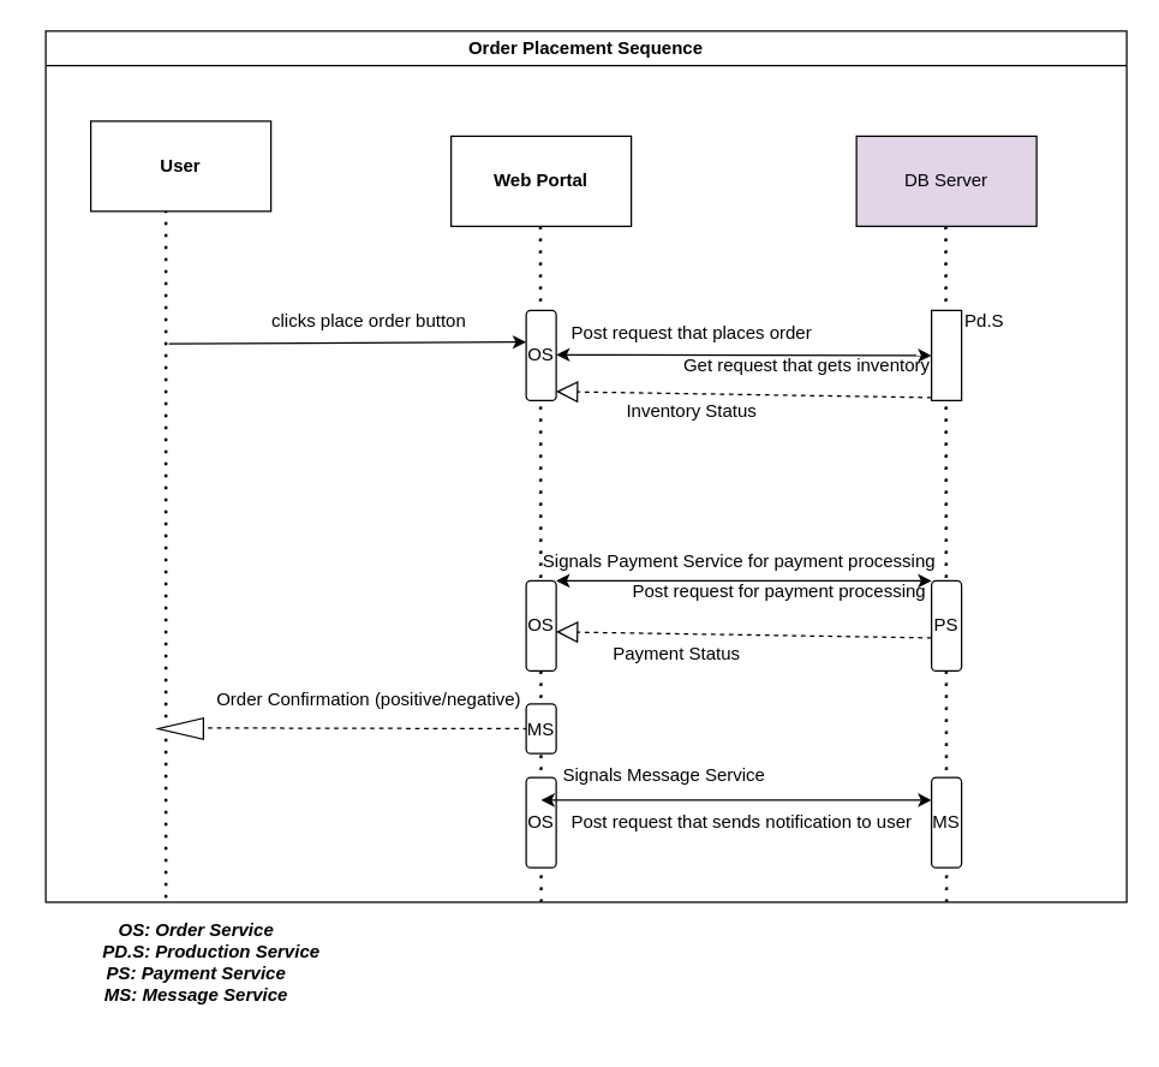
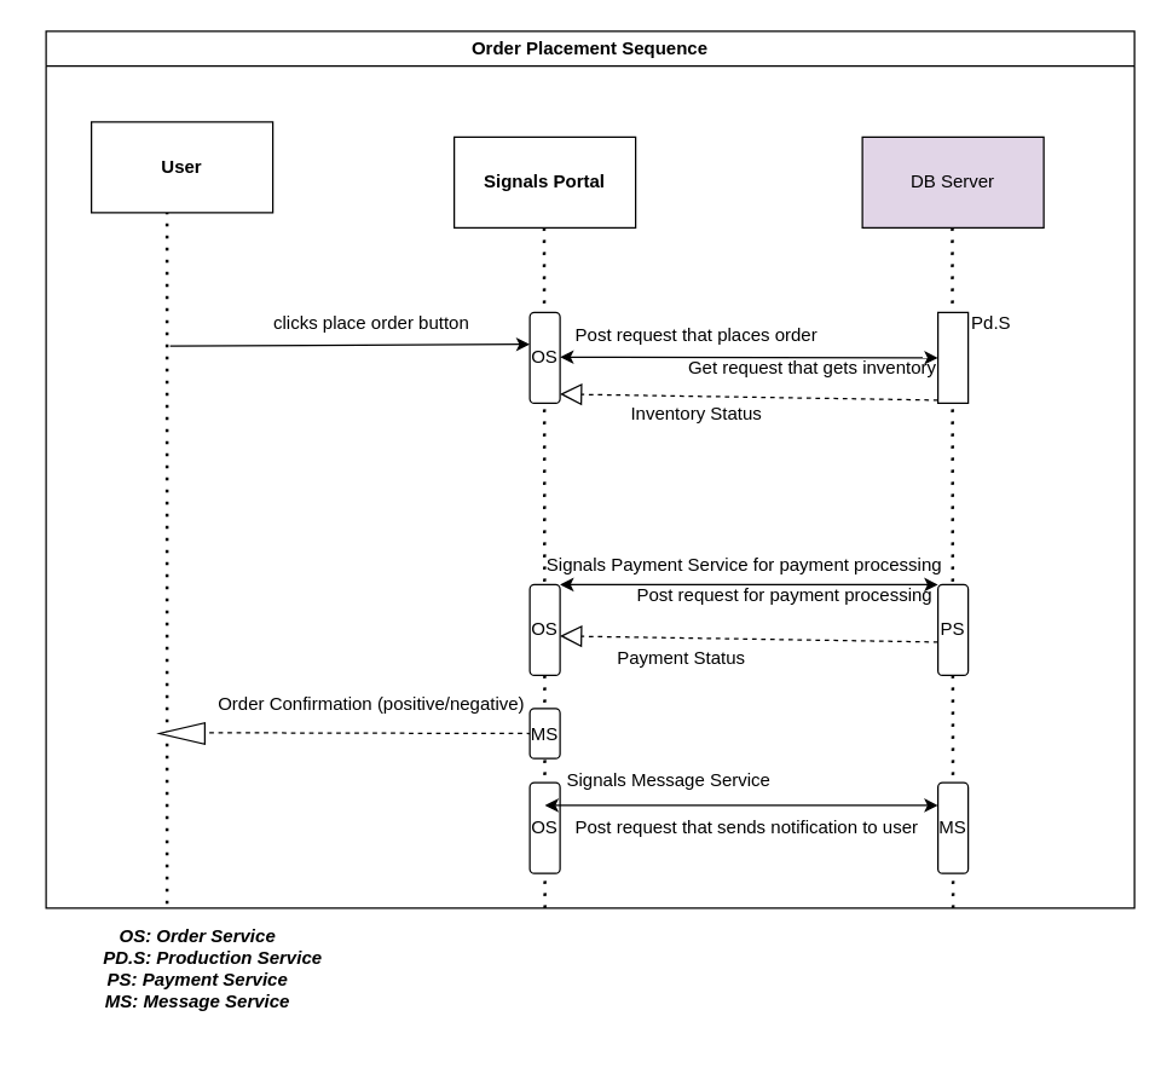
  <mxCell id="0" />
  <mxCell id="1" parent="0" />
  <mxCell id="2" value="Order Placement Sequence" style="swimlane;whiteSpace=wrap;html=1;" vertex="1" parent="1"><mxGeometry x="30" y="20" width="720" height="580" as="geometry" /></mxCell>
  <mxCell id="3" value="&lt;b&gt;User&lt;/b&gt;" style="rounded=0;whiteSpace=wrap;html=1;" vertex="1" parent="2"><mxGeometry x="30" y="60" width="120" height="60" as="geometry" /></mxCell>
- <mxCell id="4" value="&lt;b&gt;Web Portal&lt;/b&gt;" style="rounded=0;whiteSpace=wrap;html=1;" vertex="1" parent="2"><mxGeometry x="270" y="70" width="120" height="60" as="geometry" /></mxCell>
+ <mxCell id="4" value="&lt;b&gt;Signals Portal&lt;/b&gt;" style="rounded=0;whiteSpace=wrap;html=1;" vertex="1" parent="2"><mxGeometry x="270" y="70" width="120" height="60" as="geometry" /></mxCell>
  <mxCell id="5" value="DB Server" style="rounded=0;whiteSpace=wrap;html=1;fillColor=#e1d5e7;" vertex="1" parent="2"><mxGeometry x="540" y="70" width="120" height="60" as="geometry" /></mxCell>
  <mxCell id="6" value="" style="endArrow=none;dashed=1;html=1;dashPattern=1 3;strokeWidth=2;rounded=0;entryX=0.5;entryY=1;entryDx=0;entryDy=0;" edge="1" parent="2"><mxGeometry width="50" height="50" relative="1" as="geometry"><mxPoint x="330" y="580" as="sourcePoint" /><mxPoint x="329.5" y="130" as="targetPoint" /><Array as="points" /></mxGeometry></mxCell>
  <mxCell id="7" value="OS" style="rounded=1;whiteSpace=wrap;html=1;direction=south;" vertex="1" parent="2"><mxGeometry x="320" y="186" width="20" height="60" as="geometry" /></mxCell>
  <mxCell id="8" value="OS" style="rounded=1;whiteSpace=wrap;html=1;direction=south;" vertex="1" parent="2"><mxGeometry x="320" y="366" width="20" height="60" as="geometry" /></mxCell>
  <mxCell id="9" value="" style="endArrow=none;dashed=1;html=1;dashPattern=1 3;strokeWidth=2;rounded=0;entryX=0.5;entryY=1;entryDx=0;entryDy=0;" edge="1" parent="2"><mxGeometry width="50" height="50" relative="1" as="geometry"><mxPoint x="600" y="580" as="sourcePoint" /><mxPoint x="599.5" y="130" as="targetPoint" /><Array as="points" /></mxGeometry></mxCell>
  <mxCell id="10" value="" style="endArrow=none;dashed=1;html=1;dashPattern=1 3;strokeWidth=2;rounded=0;entryX=0.5;entryY=1;entryDx=0;entryDy=0;" edge="1" parent="2"><mxGeometry width="50" height="50" relative="1" as="geometry"><mxPoint x="80" y="577" as="sourcePoint" /><mxPoint x="80" y="120" as="targetPoint" /><Array as="points"><mxPoint x="80" y="270" /></Array></mxGeometry></mxCell>
  <mxCell id="11" value="PS" style="rounded=1;whiteSpace=wrap;html=1;direction=south;" vertex="1" parent="2"><mxGeometry x="590" y="366" width="20" height="60" as="geometry" /></mxCell>
  <mxCell id="12" value="" style="endArrow=classic;html=1;rounded=0;entryX=0.63;entryY=1.1;entryDx=0;entryDy=0;entryPerimeter=0;" edge="1" parent="2"><mxGeometry width="50" height="50" relative="1" as="geometry"><mxPoint x="82" y="208.2" as="sourcePoint" /><mxPoint x="320" y="207.0" as="targetPoint" /></mxGeometry></mxCell>
  <mxCell id="13" value="" style="rounded=1;whiteSpace=wrap;html=1;direction=south;arcSize=0;" vertex="1" parent="2"><mxGeometry x="590" y="186" width="20" height="60" as="geometry" /></mxCell>
  <mxCell id="14" value="" style="endArrow=none;dashed=1;html=1;rounded=0;exitX=0;exitY=0;exitDx=0;exitDy=14;exitPerimeter=0;entryX=0.5;entryY=1;entryDx=0;entryDy=0;" edge="1" parent="2" target="25"><mxGeometry width="50" height="50" relative="1" as="geometry"><mxPoint x="90" y="463.93" as="sourcePoint" /><mxPoint x="306.3" y="465.07" as="targetPoint" /></mxGeometry></mxCell>
  <mxCell id="15" value="" style="html=1;shadow=0;dashed=0;align=center;verticalAlign=middle;shape=mxgraph.arrows2.arrow;dy=0.6;dx=40;flipH=1;notch=0;" vertex="1" parent="2"><mxGeometry x="75" y="457.5" width="30" height="14" as="geometry" /></mxCell>
  <mxCell id="16" value="OS" style="rounded=1;whiteSpace=wrap;html=1;direction=south;" vertex="1" parent="2"><mxGeometry x="320" y="497" width="20" height="60" as="geometry" /></mxCell>
  <mxCell id="17" value="MS" style="rounded=1;whiteSpace=wrap;html=1;direction=south;" vertex="1" parent="2"><mxGeometry x="590" y="497" width="20" height="60" as="geometry" /></mxCell>
  <mxCell id="18" value="" style="endArrow=classic;startArrow=classic;html=1;rounded=0;entryX=0.5;entryY=1;entryDx=0;entryDy=0;" edge="1" parent="2" target="13"><mxGeometry width="50" height="50" relative="1" as="geometry"><mxPoint x="340" y="215.5" as="sourcePoint" /><mxPoint x="550" y="215.5" as="targetPoint" /></mxGeometry></mxCell>
  <mxCell id="19" value="" style="endArrow=classic;startArrow=classic;html=1;rounded=0;entryX=0;entryY=1;entryDx=0;entryDy=0;exitX=0;exitY=0;exitDx=0;exitDy=0;" edge="1" parent="2" source="8" target="11"><mxGeometry width="50" height="50" relative="1" as="geometry"><mxPoint x="350" y="370" as="sourcePoint" /><mxPoint x="560" y="370" as="targetPoint" /></mxGeometry></mxCell>
  <mxCell id="20" value="&amp;nbsp; &amp;nbsp; &amp;nbsp; Post request that places order" style="text;html=1;align=center;verticalAlign=middle;resizable=0;points=[];autosize=1;strokeColor=none;fillColor=none;" vertex="1" parent="2"><mxGeometry x="320" y="186" width="200" height="30" as="geometry" /></mxCell>
  <mxCell id="21" value="Payment Status" style="text;html=1;align=center;verticalAlign=middle;resizable=0;points=[];autosize=1;strokeColor=none;fillColor=none;" vertex="1" parent="2"><mxGeometry x="365" y="400" width="110" height="30" as="geometry" /></mxCell>
  <mxCell id="22" value="" style="endArrow=classic;startArrow=classic;html=1;rounded=0;exitX=0;exitY=0;exitDx=0;exitDy=0;entryX=0;entryY=0.5;entryDx=0;entryDy=0;" edge="1" parent="2"><mxGeometry width="50" height="50" relative="1" as="geometry"><mxPoint x="330" y="512" as="sourcePoint" /><mxPoint x="590" y="512" as="targetPoint" /></mxGeometry></mxCell>
  <mxCell id="23" value="Post request that sends notification to user&amp;nbsp; &amp;nbsp; &amp;nbsp; &amp;nbsp; &amp;nbsp; &amp;nbsp; &amp;nbsp; &amp;nbsp; &amp;nbsp; &amp;nbsp; &amp;nbsp; &amp;nbsp; &amp;nbsp; &amp;nbsp; &amp;nbsp; &amp;nbsp; &amp;nbsp; &amp;nbsp; &amp;nbsp;" style="text;html=1;align=center;verticalAlign=middle;resizable=0;points=[];autosize=1;strokeColor=none;fillColor=none;" vertex="1" parent="2"><mxGeometry x="340" y="512" width="370" height="30" as="geometry" /></mxCell>
  <mxCell id="24" value="&amp;nbsp; &amp;nbsp; &amp;nbsp; &amp;nbsp; &amp;nbsp; &amp;nbsp; &amp;nbsp; &amp;nbsp; &amp;nbsp; &amp;nbsp;Signals Message Service" style="text;html=1;align=center;verticalAlign=middle;resizable=0;points=[];autosize=1;strokeColor=none;fillColor=none;" vertex="1" parent="2"><mxGeometry x="270" y="481" width="220" height="30" as="geometry" /></mxCell>
  <mxCell id="25" value="MS" style="rounded=1;whiteSpace=wrap;html=1;direction=south;" vertex="1" parent="2"><mxGeometry x="320" y="448" width="20" height="33" as="geometry" /></mxCell>
  <mxCell id="26" value="&amp;nbsp; &amp;nbsp; &amp;nbsp; &amp;nbsp; &amp;nbsp; &amp;nbsp; &amp;nbsp; &amp;nbsp; &amp;nbsp; &amp;nbsp; &amp;nbsp; &amp;nbsp; &amp;nbsp; &amp;nbsp; &amp;nbsp; &amp;nbsp; &amp;nbsp;Order Confirmation (positive/negative)" style="text;html=1;align=center;verticalAlign=middle;resizable=0;points=[];autosize=1;strokeColor=none;fillColor=none;" vertex="1" parent="2"><mxGeometry x="-10" y="430" width="340" height="30" as="geometry" /></mxCell>
  <mxCell id="27" value="" style="endArrow=block;dashed=1;endFill=0;endSize=12;html=1;rounded=0;entryX=0.5;entryY=0;entryDx=0;entryDy=0;" edge="1" parent="2"><mxGeometry width="160" relative="1" as="geometry"><mxPoint x="590" y="404" as="sourcePoint" /><mxPoint x="340" y="400" as="targetPoint" /></mxGeometry></mxCell>
  <mxCell id="28" value="" style="endArrow=block;dashed=1;endFill=0;endSize=12;html=1;rounded=0;entryX=0.5;entryY=0;entryDx=0;entryDy=0;" edge="1" parent="2"><mxGeometry width="160" relative="1" as="geometry"><mxPoint x="590" y="244" as="sourcePoint" /><mxPoint x="340" y="240" as="targetPoint" /></mxGeometry></mxCell>
  <mxCell id="29" value="clicks place order button" style="text;html=1;align=center;verticalAlign=middle;resizable=0;points=[];autosize=1;strokeColor=none;fillColor=none;" vertex="1" parent="1"><mxGeometry x="170" y="198" width="150" height="30" as="geometry" /></mxCell>
  <mxCell id="30" value="Get request that gets inventory&amp;nbsp; &amp;nbsp; &amp;nbsp; &amp;nbsp; &amp;nbsp; &amp;nbsp; &amp;nbsp; &amp;nbsp; &amp;nbsp; &amp;nbsp; &amp;nbsp; &amp;nbsp; &amp;nbsp; &amp;nbsp; &amp;nbsp; &amp;nbsp;&amp;nbsp;" style="text;html=1;align=center;verticalAlign=middle;resizable=0;points=[];autosize=1;strokeColor=none;fillColor=none;" vertex="1" parent="1"><mxGeometry x="445" y="228" width="290" height="30" as="geometry" /></mxCell>
  <mxCell id="31" value="Inventory Status" style="text;html=1;align=center;verticalAlign=middle;resizable=0;points=[];autosize=1;strokeColor=none;fillColor=none;" vertex="1" parent="1"><mxGeometry x="405" y="258" width="110" height="30" as="geometry" /></mxCell>
  <mxCell id="32" value="&amp;nbsp; &amp;nbsp; &amp;nbsp; &amp;nbsp; &amp;nbsp; &amp;nbsp; &amp;nbsp; &amp;nbsp; &amp;nbsp; &amp;nbsp; &amp;nbsp; &amp;nbsp; &amp;nbsp;Signals Payment Service for payment processing" style="text;html=1;align=center;verticalAlign=middle;resizable=0;points=[];autosize=1;strokeColor=none;fillColor=none;" vertex="1" parent="1"><mxGeometry x="265" y="358" width="370" height="30" as="geometry" /></mxCell>
  <mxCell id="33" value="Post request for payment processing&amp;nbsp; &amp;nbsp; &amp;nbsp; &amp;nbsp; &amp;nbsp; &amp;nbsp; &amp;nbsp;" style="text;html=1;align=center;verticalAlign=middle;resizable=0;points=[];autosize=1;strokeColor=none;fillColor=none;" vertex="1" parent="1"><mxGeometry x="410" y="378" width="260" height="30" as="geometry" /></mxCell>
  <mxCell id="34" value="&amp;nbsp; &amp;nbsp;Pd.S" style="text;html=1;align=center;verticalAlign=middle;resizable=0;points=[];autosize=1;strokeColor=none;fillColor=none;" vertex="1" parent="1"><mxGeometry x="620" y="198" width="60" height="30" as="geometry" /></mxCell>
  <mxCell id="35" value="&lt;div&gt;&lt;span style=&quot;background-color: initial;&quot;&gt;&lt;br&gt;&lt;/span&gt;&lt;/div&gt;&lt;div&gt;&lt;span style=&quot;background-color: initial;&quot;&gt;&lt;br&gt;&lt;/span&gt;&lt;/div&gt;&lt;div&gt;&lt;b&gt;&lt;i&gt;&lt;span style=&quot;background-color: initial;&quot;&gt;OS: Order Service&lt;/span&gt;&lt;br&gt;&lt;/i&gt;&lt;/b&gt;&lt;/div&gt;&lt;div&gt;&lt;b&gt;&lt;i&gt;&amp;nbsp; &amp;nbsp; &amp;nbsp; PD.S: Production Service&lt;/i&gt;&lt;/b&gt;&lt;/div&gt;&lt;div&gt;&lt;b style=&quot;background-color: initial;&quot;&gt;&lt;i&gt;PS: Payment Service&lt;/i&gt;&lt;/b&gt;&lt;/div&gt;&lt;div&gt;&lt;b&gt;&lt;i&gt;MS: Message Service&lt;/i&gt;&lt;/b&gt;&lt;br&gt;&lt;div&gt;&lt;br&gt;&lt;/div&gt;&lt;/div&gt;" style="text;html=1;align=center;verticalAlign=middle;resizable=0;points=[];autosize=1;strokeColor=none;fillColor=none;" vertex="1" parent="1"><mxGeometry x="35" y="578" width="190" height="110" as="geometry" /></mxCell>
